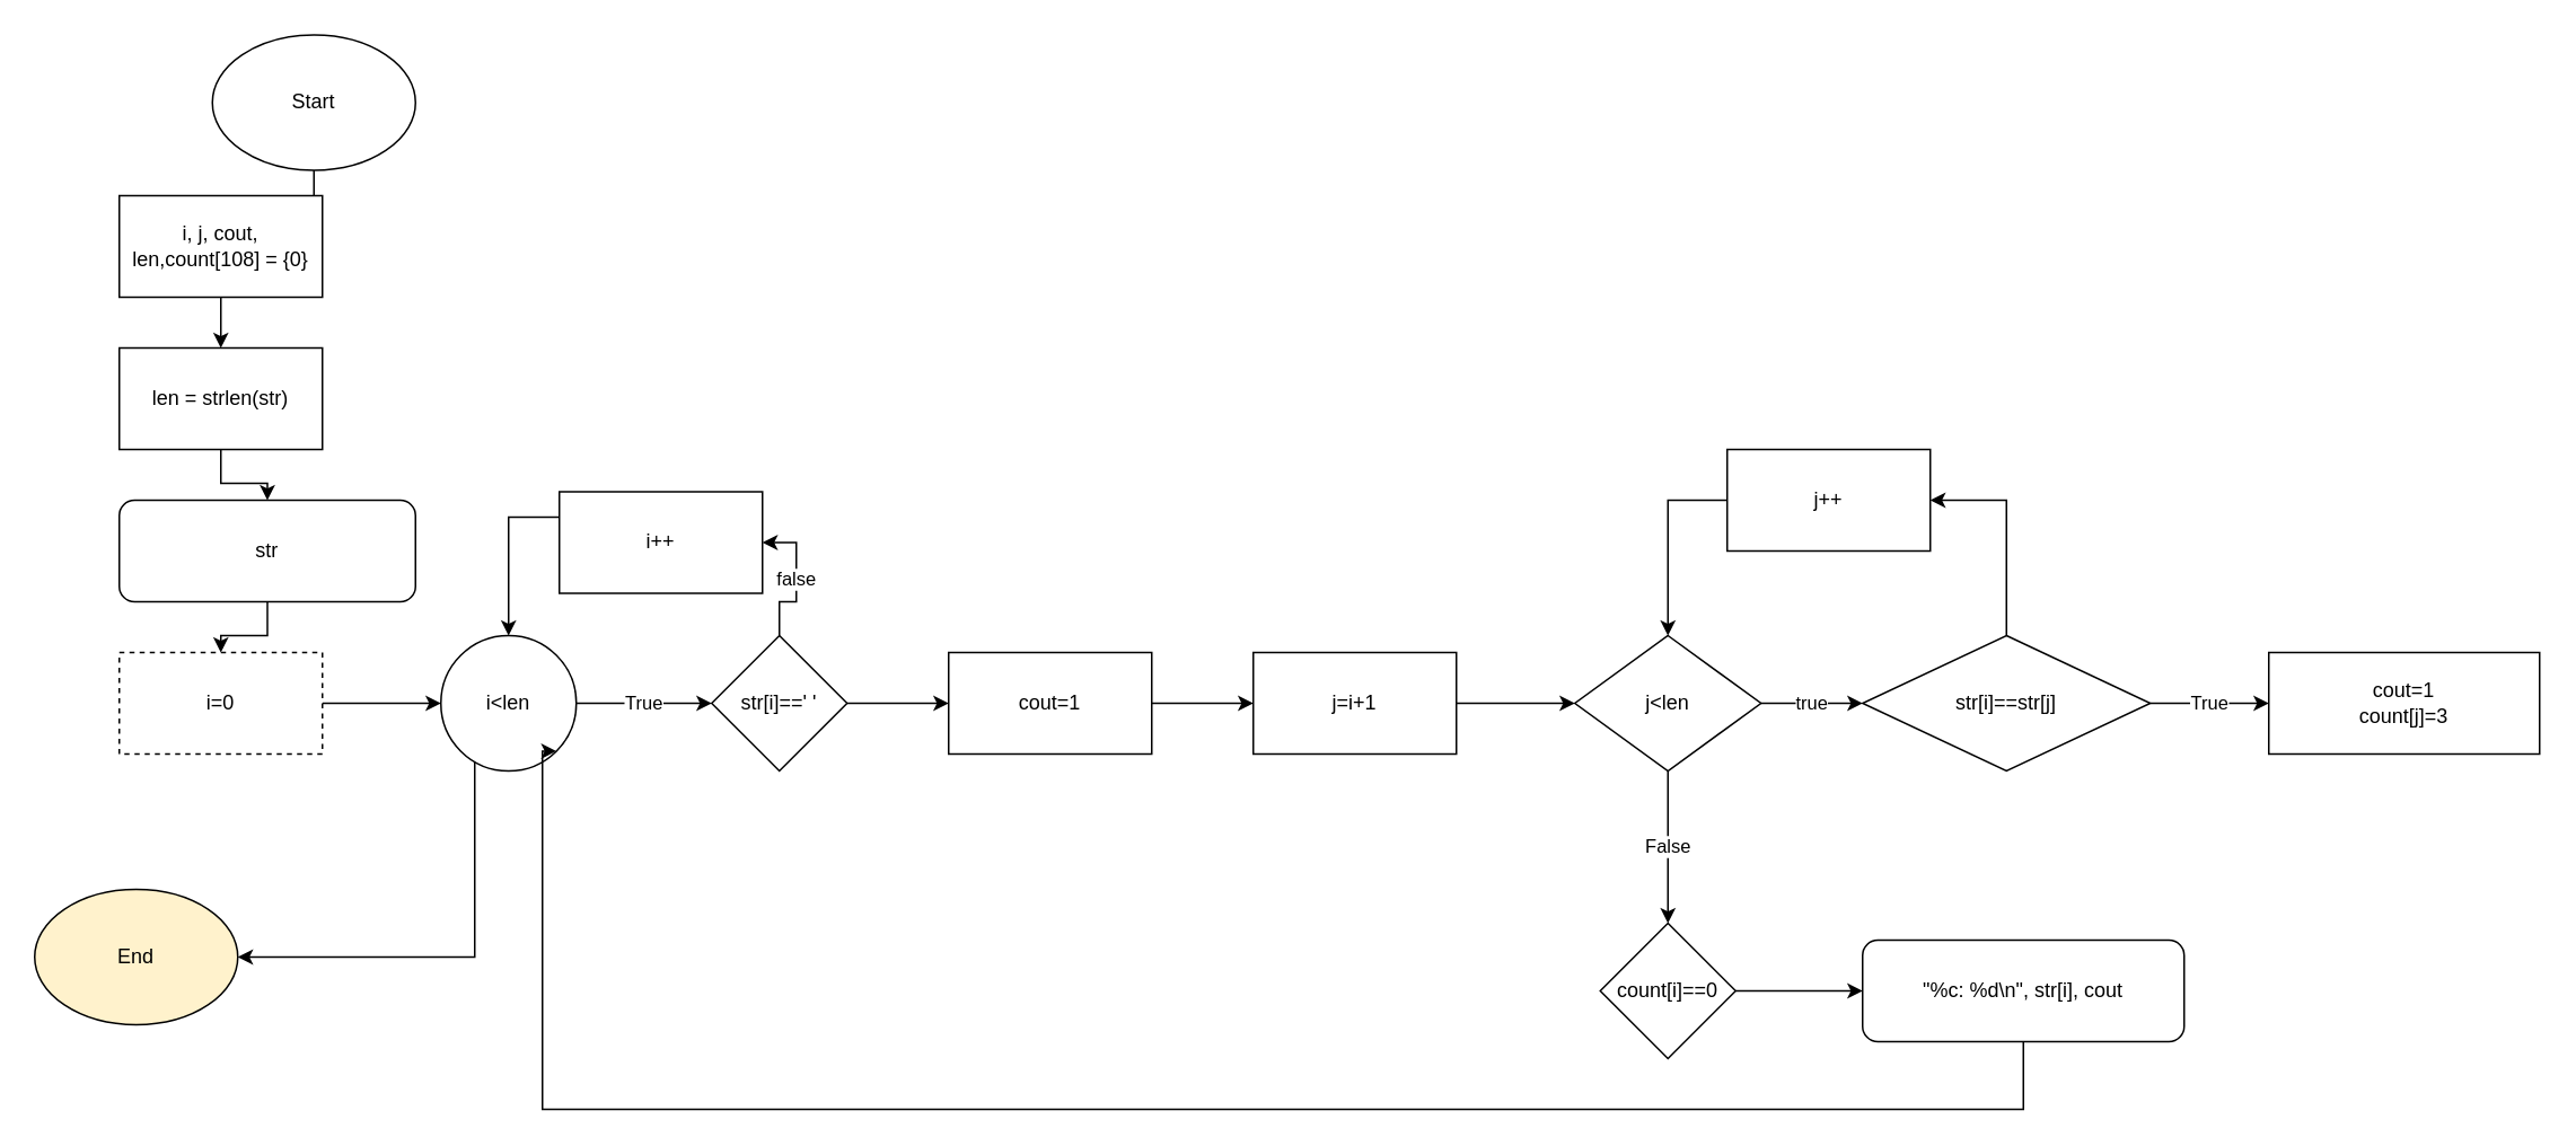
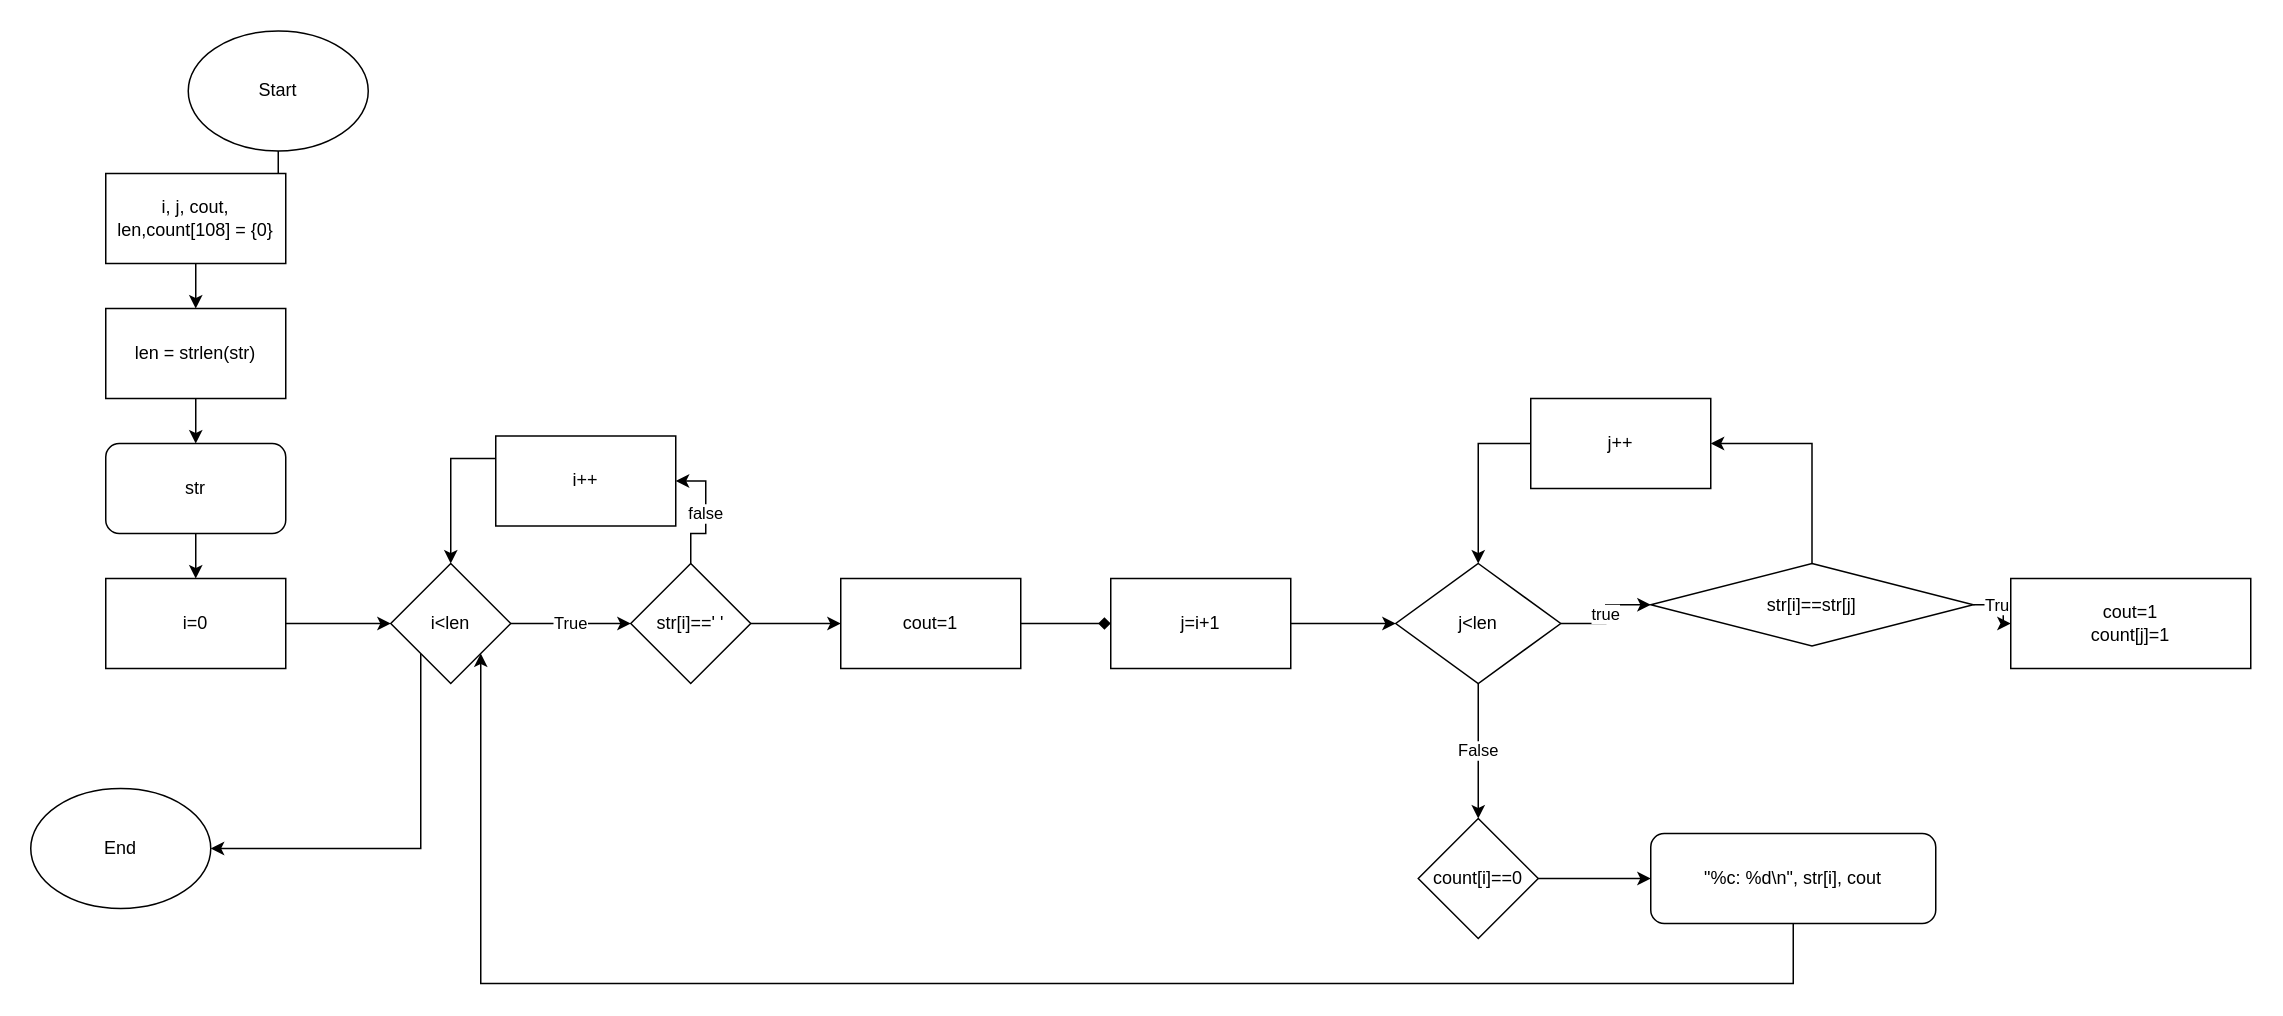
  <mxCell id="0" />
  <mxCell id="1" parent="0" />
  <mxCell id="2" style="edgeStyle=orthogonalEdgeStyle;rounded=0;orthogonalLoop=1;jettySize=auto;html=1;entryX=0.5;entryY=0;entryDx=0;entryDy=0;" edge="1" parent="1" source="3" target="5"><mxGeometry relative="1" as="geometry" /></mxCell>
  <mxCell id="3" value="Start" style="ellipse;whiteSpace=wrap;html=1;" vertex="1" parent="1"><mxGeometry x="125" y="20" width="120" height="80" as="geometry" /></mxCell>
  <mxCell id="4" style="edgeStyle=orthogonalEdgeStyle;rounded=0;orthogonalLoop=1;jettySize=auto;html=1;" edge="1" parent="1" source="5" target="7"><mxGeometry relative="1" as="geometry" /></mxCell>
  <mxCell id="5" value="i, j, cout, len,count[108] = {0}" style="rounded=0;whiteSpace=wrap;html=1;" vertex="1" parent="1"><mxGeometry x="70" y="115" width="120" height="60" as="geometry" /></mxCell>
  <mxCell id="6" style="edgeStyle=orthogonalEdgeStyle;rounded=0;orthogonalLoop=1;jettySize=auto;html=1;entryX=0.5;entryY=0;entryDx=0;entryDy=0;" edge="1" parent="1" source="7" target="9"><mxGeometry relative="1" as="geometry" /></mxCell>
  <mxCell id="7" value="len = strlen(str)" style="rounded=0;whiteSpace=wrap;html=1;" vertex="1" parent="1"><mxGeometry x="70" y="205" width="120" height="60" as="geometry" /></mxCell>
  <mxCell id="8" style="edgeStyle=orthogonalEdgeStyle;rounded=0;orthogonalLoop=1;jettySize=auto;html=1;entryX=0.5;entryY=0;entryDx=0;entryDy=0;" edge="1" parent="1" source="9" target="11"><mxGeometry relative="1" as="geometry" /></mxCell>
- <mxCell id="9" value="str" style="rounded=1;whiteSpace=wrap;html=1;" vertex="1" parent="1"><mxGeometry x="70" y="295" width="175" height="60" as="geometry" /></mxCell>
+ <mxCell id="9" value="str" style="rounded=1;whiteSpace=wrap;html=1;" vertex="1" parent="1"><mxGeometry x="70" y="295" width="120" height="60" as="geometry" /></mxCell>
  <mxCell id="10" style="edgeStyle=orthogonalEdgeStyle;rounded=0;orthogonalLoop=1;jettySize=auto;html=1;entryX=0;entryY=0.5;entryDx=0;entryDy=0;" edge="1" parent="1" source="11" target="14"><mxGeometry relative="1" as="geometry" /></mxCell>
- <mxCell id="11" value="i=0" style="rounded=0;whiteSpace=wrap;html=1;dashed=1;" vertex="1" parent="1"><mxGeometry x="70" y="385" width="120" height="60" as="geometry" /></mxCell>
+ <mxCell id="11" value="i=0" style="rounded=0;whiteSpace=wrap;html=1;" vertex="1" parent="1"><mxGeometry x="70" y="385" width="120" height="60" as="geometry" /></mxCell>
  <mxCell id="12" value="True" style="edgeStyle=orthogonalEdgeStyle;rounded=0;orthogonalLoop=1;jettySize=auto;html=1;entryX=0;entryY=0.5;entryDx=0;entryDy=0;" edge="1" parent="1" source="14" target="19"><mxGeometry relative="1" as="geometry"><Array as="points"><mxPoint x="380" y="415" /><mxPoint x="380" y="415" /></Array></mxGeometry></mxCell>
  <mxCell id="13" style="edgeStyle=orthogonalEdgeStyle;rounded=0;orthogonalLoop=1;jettySize=auto;html=1;entryX=1;entryY=0.5;entryDx=0;entryDy=0;" edge="1" parent="1" source="14" target="37"><mxGeometry relative="1" as="geometry"><Array as="points"><mxPoint x="280" y="565" /><mxPoint x="230" y="565" /></Array></mxGeometry></mxCell>
- <mxCell id="14" value="i&amp;lt;len" style="ellipse;whiteSpace=wrap;html=1;" vertex="1" parent="1"><mxGeometry x="260" y="375" width="80" height="80" as="geometry" /></mxCell>
+ <mxCell id="14" value="i&amp;lt;len" style="rhombus;whiteSpace=wrap;html=1;" vertex="1" parent="1"><mxGeometry x="260" y="375" width="80" height="80" as="geometry" /></mxCell>
  <mxCell id="15" style="edgeStyle=orthogonalEdgeStyle;rounded=0;orthogonalLoop=1;jettySize=auto;html=1;" edge="1" parent="1" source="16" target="14"><mxGeometry relative="1" as="geometry"><Array as="points"><mxPoint x="300" y="305" /></Array></mxGeometry></mxCell>
  <mxCell id="16" value="i++" style="rounded=0;whiteSpace=wrap;html=1;" vertex="1" parent="1"><mxGeometry x="330" y="290" width="120" height="60" as="geometry" /></mxCell>
  <mxCell id="17" style="edgeStyle=orthogonalEdgeStyle;rounded=0;orthogonalLoop=1;jettySize=auto;html=1;entryX=0;entryY=0.5;entryDx=0;entryDy=0;" edge="1" parent="1" source="19" target="21"><mxGeometry relative="1" as="geometry" /></mxCell>
  <mxCell id="18" value="false" style="edgeStyle=orthogonalEdgeStyle;rounded=0;orthogonalLoop=1;jettySize=auto;html=1;entryX=1;entryY=0.5;entryDx=0;entryDy=0;" edge="1" parent="1" source="19" target="16"><mxGeometry relative="1" as="geometry" /></mxCell>
  <mxCell id="19" value="str[i]==' '" style="rhombus;whiteSpace=wrap;html=1;" vertex="1" parent="1"><mxGeometry x="420" y="375" width="80" height="80" as="geometry" /></mxCell>
- <mxCell id="20" style="edgeStyle=orthogonalEdgeStyle;rounded=0;orthogonalLoop=1;jettySize=auto;html=1;entryX=0;entryY=0.5;entryDx=0;entryDy=0;" edge="1" parent="1" source="21" target="23"><mxGeometry relative="1" as="geometry" /></mxCell>
+ <mxCell id="20" style="edgeStyle=orthogonalEdgeStyle;rounded=0;orthogonalLoop=1;jettySize=auto;html=1;entryX=0;entryY=0.5;entryDx=0;entryDy=0;endArrow=diamond;" edge="1" parent="1" source="21" target="23"><mxGeometry relative="1" as="geometry" /></mxCell>
  <mxCell id="21" value="cout=1" style="rounded=0;whiteSpace=wrap;html=1;" vertex="1" parent="1"><mxGeometry x="560" y="385" width="120" height="60" as="geometry" /></mxCell>
  <mxCell id="22" style="edgeStyle=orthogonalEdgeStyle;rounded=0;orthogonalLoop=1;jettySize=auto;html=1;entryX=0;entryY=0.5;entryDx=0;entryDy=0;" edge="1" parent="1" source="23" target="26"><mxGeometry relative="1" as="geometry" /></mxCell>
  <mxCell id="23" value="j=i+1" style="rounded=0;whiteSpace=wrap;html=1;" vertex="1" parent="1"><mxGeometry x="740" y="385" width="120" height="60" as="geometry" /></mxCell>
  <mxCell id="24" value="true" style="edgeStyle=orthogonalEdgeStyle;rounded=0;orthogonalLoop=1;jettySize=auto;html=1;entryX=0;entryY=0.5;entryDx=0;entryDy=0;" edge="1" parent="1" source="26" target="31"><mxGeometry relative="1" as="geometry" /></mxCell>
  <mxCell id="25" value="False" style="edgeStyle=orthogonalEdgeStyle;rounded=0;orthogonalLoop=1;jettySize=auto;html=1;" edge="1" parent="1" source="26"><mxGeometry relative="1" as="geometry"><mxPoint x="985" y="545" as="targetPoint" /></mxGeometry></mxCell>
  <mxCell id="26" value="j&amp;lt;len" style="rhombus;whiteSpace=wrap;html=1;" vertex="1" parent="1"><mxGeometry x="930" y="375" width="110" height="80" as="geometry" /></mxCell>
  <mxCell id="27" style="edgeStyle=orthogonalEdgeStyle;rounded=0;orthogonalLoop=1;jettySize=auto;html=1;entryX=0.5;entryY=0;entryDx=0;entryDy=0;" edge="1" parent="1" source="28" target="26"><mxGeometry relative="1" as="geometry"><Array as="points"><mxPoint x="985" y="295" /></Array></mxGeometry></mxCell>
  <mxCell id="28" value="j++" style="rounded=0;whiteSpace=wrap;html=1;" vertex="1" parent="1"><mxGeometry x="1020" y="265" width="120" height="60" as="geometry" /></mxCell>
  <mxCell id="29" value="True" style="edgeStyle=orthogonalEdgeStyle;rounded=0;orthogonalLoop=1;jettySize=auto;html=1;entryX=0;entryY=0.5;entryDx=0;entryDy=0;" edge="1" parent="1" source="31" target="32"><mxGeometry relative="1" as="geometry" /></mxCell>
  <mxCell id="30" style="edgeStyle=orthogonalEdgeStyle;rounded=0;orthogonalLoop=1;jettySize=auto;html=1;entryX=1;entryY=0.5;entryDx=0;entryDy=0;" edge="1" parent="1" source="31" target="28"><mxGeometry relative="1" as="geometry" /></mxCell>
- <mxCell id="31" value="str[i]==str[j]" style="rhombus;whiteSpace=wrap;html=1;" vertex="1" parent="1"><mxGeometry x="1100" y="375" width="170" height="80" as="geometry" /></mxCell>
- <mxCell id="32" value="cout=1&lt;br&gt;count[j]=3" style="rounded=0;whiteSpace=wrap;html=1;" vertex="1" parent="1"><mxGeometry x="1340" y="385" width="160" height="60" as="geometry" /></mxCell>
+ <mxCell id="31" value="str[i]==str[j]" style="rhombus;whiteSpace=wrap;html=1;" vertex="1" parent="1"><mxGeometry x="1100" y="375" width="215" height="55" as="geometry" /></mxCell>
+ <mxCell id="32" value="cout=1&lt;br&gt;count[j]=1" style="rounded=0;whiteSpace=wrap;html=1;" vertex="1" parent="1"><mxGeometry x="1340" y="385" width="160" height="60" as="geometry" /></mxCell>
  <mxCell id="33" style="edgeStyle=orthogonalEdgeStyle;rounded=0;orthogonalLoop=1;jettySize=auto;html=1;entryX=0;entryY=0.5;entryDx=0;entryDy=0;" edge="1" parent="1" source="34" target="36"><mxGeometry relative="1" as="geometry" /></mxCell>
  <mxCell id="34" value="count[i]==0" style="rhombus;whiteSpace=wrap;html=1;" vertex="1" parent="1"><mxGeometry x="945" y="545" width="80" height="80" as="geometry" /></mxCell>
  <mxCell id="35" style="edgeStyle=orthogonalEdgeStyle;rounded=0;orthogonalLoop=1;jettySize=auto;html=1;entryX=1;entryY=1;entryDx=0;entryDy=0;" edge="1" parent="1" source="36" target="14"><mxGeometry relative="1" as="geometry"><mxPoint x="420" y="575" as="targetPoint" /><Array as="points"><mxPoint x="1195" y="655" /><mxPoint x="320" y="655" /></Array></mxGeometry></mxCell>
  <mxCell id="36" value="&quot;%c: %d\n&quot;, str[i], cout" style="rounded=1;whiteSpace=wrap;html=1;" vertex="1" parent="1"><mxGeometry x="1100" y="555" width="190" height="60" as="geometry" /></mxCell>
- <mxCell id="37" value="End" style="ellipse;whiteSpace=wrap;html=1;fillColor=#fff2cc;" vertex="1" parent="1"><mxGeometry x="20" y="525" width="120" height="80" as="geometry" /></mxCell>
+ <mxCell id="37" value="End" style="ellipse;whiteSpace=wrap;html=1;" vertex="1" parent="1"><mxGeometry x="20" y="525" width="120" height="80" as="geometry" /></mxCell>
